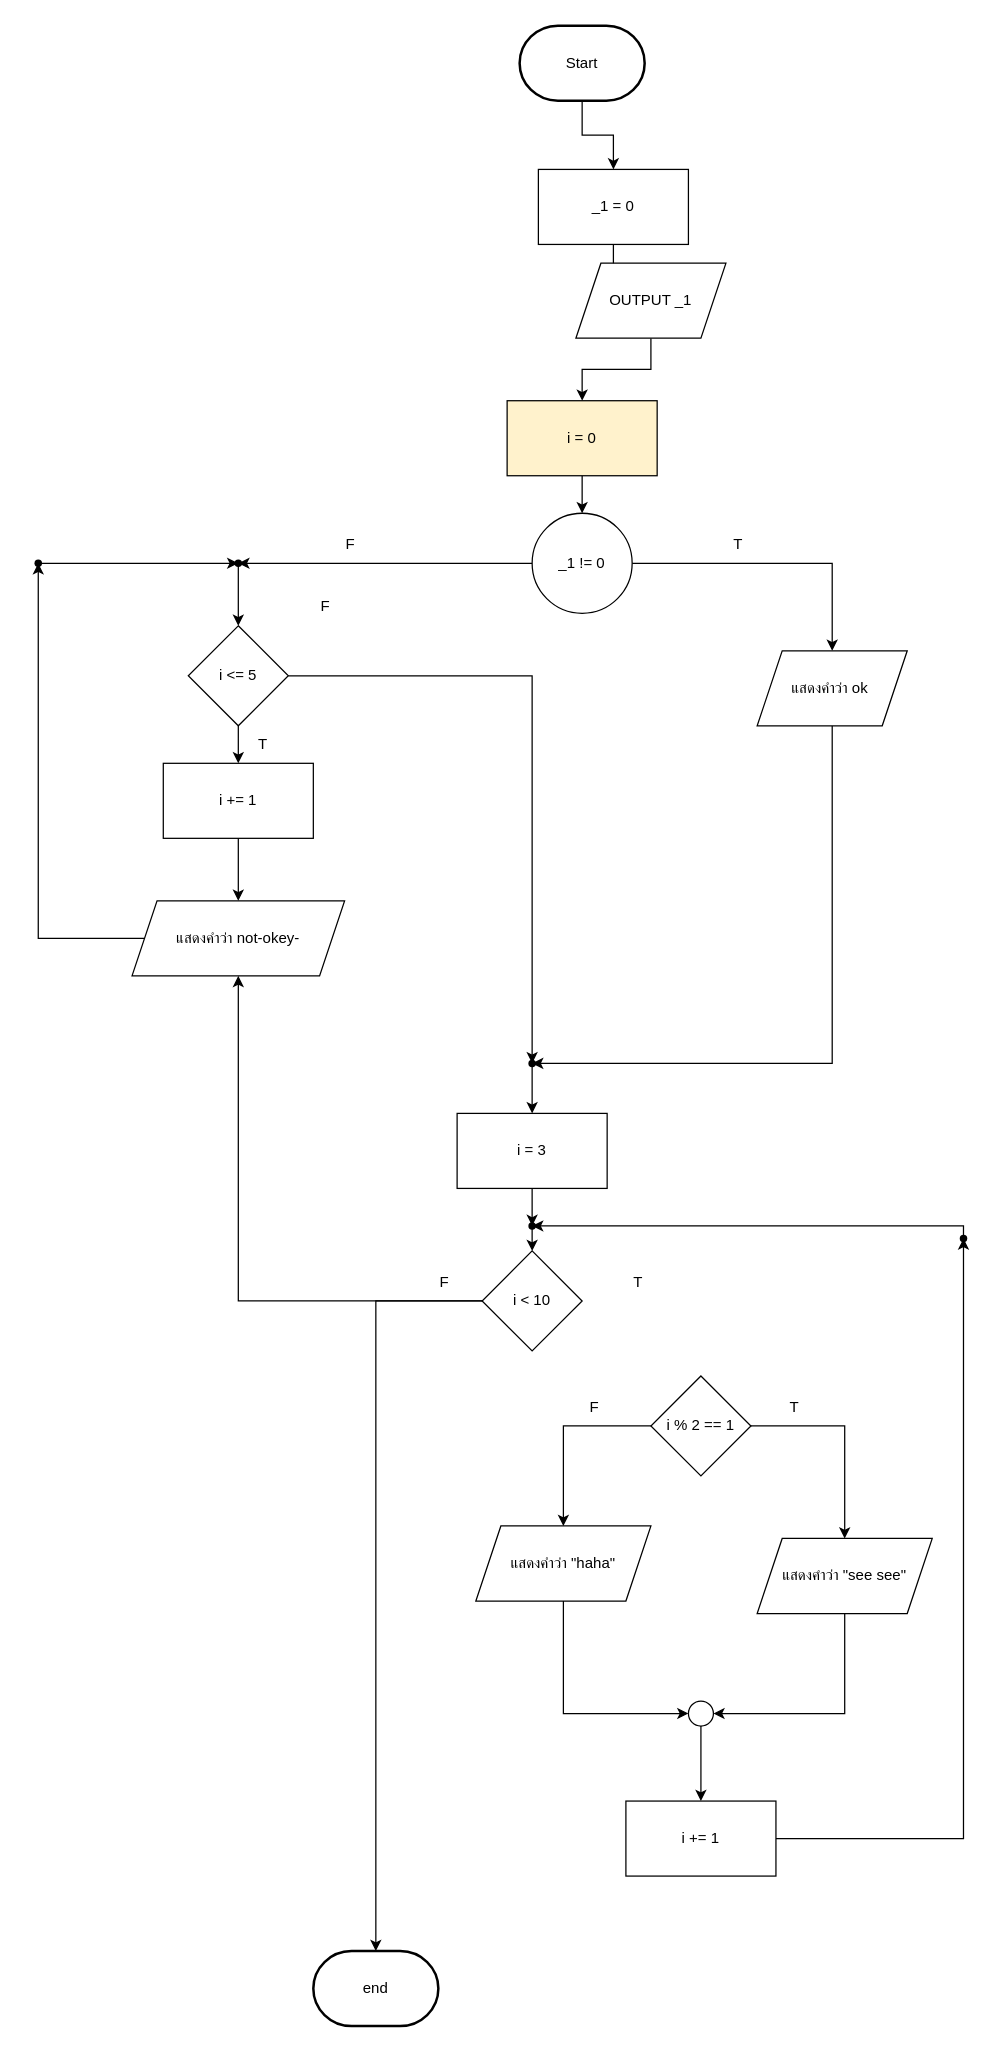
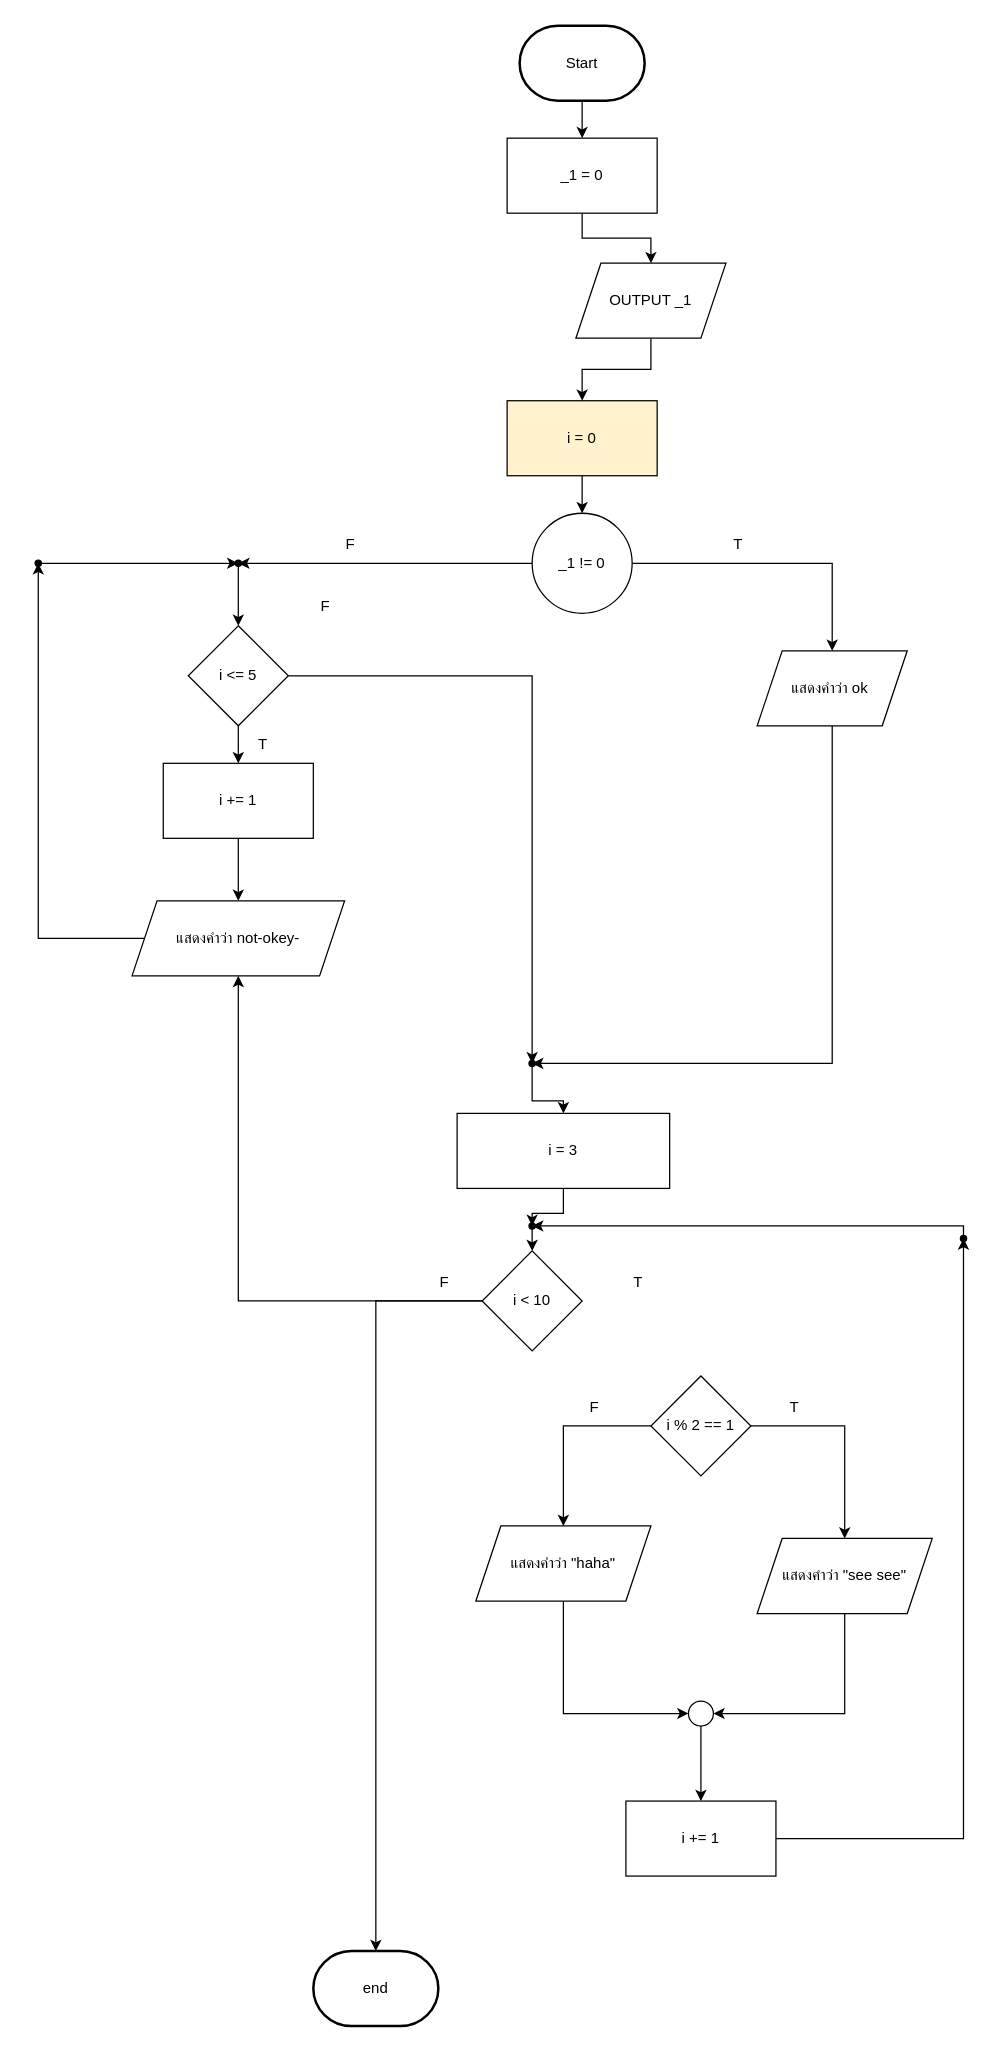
  <mxCell id="0" />
  <mxCell id="1" parent="0" />
  <mxCell id="2" value="" style="edgeStyle=orthogonalEdgeStyle;rounded=0;orthogonalLoop=1;jettySize=auto;html=1;" edge="1" parent="1" source="3" target="6"><mxGeometry relative="1" as="geometry" /></mxCell>
  <mxCell id="3" value="Start" style="strokeWidth=2;html=1;shape=mxgraph.flowchart.terminator;whiteSpace=wrap;" vertex="1" parent="1"><mxGeometry x="415" y="20" width="100" height="60" as="geometry" /></mxCell>
  <mxCell id="4" value="end" style="strokeWidth=2;html=1;shape=mxgraph.flowchart.terminator;whiteSpace=wrap;" vertex="1" parent="1"><mxGeometry x="250" y="1560" width="100" height="60" as="geometry" /></mxCell>
  <mxCell id="5" style="edgeStyle=orthogonalEdgeStyle;rounded=0;orthogonalLoop=1;jettySize=auto;html=1;" edge="1" parent="1" source="6" target="8"><mxGeometry relative="1" as="geometry" /></mxCell>
- <mxCell id="6" value="_1 = 0" style="rounded=0;whiteSpace=wrap;html=1;" vertex="1" parent="1"><mxGeometry x="430" y="135" width="120" height="60" as="geometry" /></mxCell>
+ <mxCell id="6" value="_1 = 0" style="rounded=0;whiteSpace=wrap;html=1;" vertex="1" parent="1"><mxGeometry x="405" y="110" width="120" height="60" as="geometry" /></mxCell>
  <mxCell id="7" style="edgeStyle=orthogonalEdgeStyle;rounded=0;orthogonalLoop=1;jettySize=auto;html=1;entryX=0.5;entryY=0;entryDx=0;entryDy=0;" edge="1" parent="1" source="8" target="20"><mxGeometry relative="1" as="geometry" /></mxCell>
  <mxCell id="8" value="OUTPUT _1" style="shape=parallelogram;perimeter=parallelogramPerimeter;whiteSpace=wrap;html=1;fixedSize=1;" vertex="1" parent="1"><mxGeometry x="460" y="210" width="120" height="60" as="geometry" /></mxCell>
  <mxCell id="9" style="edgeStyle=orthogonalEdgeStyle;rounded=0;orthogonalLoop=1;jettySize=auto;html=1;" edge="1" parent="1" source="10" target="31"><mxGeometry relative="1" as="geometry" /></mxCell>
  <mxCell id="10" value="_1 != 0" style="ellipse;whiteSpace=wrap;html=1;" vertex="1" parent="1"><mxGeometry x="425" y="410" width="80" height="80" as="geometry" /></mxCell>
  <mxCell id="11" style="edgeStyle=orthogonalEdgeStyle;rounded=0;orthogonalLoop=1;jettySize=auto;html=1;" edge="1" parent="1" source="13" target="47"><mxGeometry relative="1" as="geometry" /></mxCell>
  <mxCell id="12" value="" style="edgeStyle=orthogonalEdgeStyle;rounded=0;orthogonalLoop=1;jettySize=auto;html=1;" edge="1" parent="1" source="13" target="49"><mxGeometry relative="1" as="geometry" /></mxCell>
  <mxCell id="13" value="i &amp;lt;= 5" style="rhombus;whiteSpace=wrap;html=1;" vertex="1" parent="1"><mxGeometry x="150" y="500" width="80" height="80" as="geometry" /></mxCell>
  <mxCell id="14" value="" style="endArrow=classic;html=1;rounded=0;entryX=0.5;entryY=0;entryDx=0;entryDy=0;exitDx=0;exitDy=0;" edge="1" parent="1" source="53" target="13"><mxGeometry width="50" height="50" relative="1" as="geometry"><mxPoint x="305" y="500" as="sourcePoint" /><mxPoint x="355" y="450" as="targetPoint" /><Array as="points"><mxPoint x="190" y="450" /></Array></mxGeometry></mxCell>
  <mxCell id="15" style="edgeStyle=orthogonalEdgeStyle;rounded=0;orthogonalLoop=1;jettySize=auto;html=1;" edge="1" parent="1" source="49" target="22"><mxGeometry relative="1" as="geometry"><mxPoint x="425" y="850" as="sourcePoint" /></mxGeometry></mxCell>
  <mxCell id="16" value="" style="endArrow=classic;html=1;rounded=0;exitX=0.5;exitY=1;exitDx=0;exitDy=0;entryX=0.8;entryY=0.6;entryDx=0;entryDy=0;entryPerimeter=0;" edge="1" parent="1" source="31" target="49"><mxGeometry width="50" height="50" relative="1" as="geometry"><mxPoint x="665" y="570" as="sourcePoint" /><mxPoint x="435" y="840" as="targetPoint" /><Array as="points"><mxPoint x="665" y="850" /></Array></mxGeometry></mxCell>
  <mxCell id="17" value="" style="edgeStyle=orthogonalEdgeStyle;rounded=0;orthogonalLoop=1;jettySize=auto;html=1;" edge="1" parent="1" source="18" target="51"><mxGeometry relative="1" as="geometry" /></mxCell>
  <mxCell id="18" value="แสดงคำว่า not-okey-" style="shape=parallelogram;perimeter=parallelogramPerimeter;whiteSpace=wrap;html=1;fixedSize=1;" vertex="1" parent="1"><mxGeometry x="105" y="720" width="170" height="60" as="geometry" /></mxCell>
  <mxCell id="19" style="edgeStyle=orthogonalEdgeStyle;rounded=0;orthogonalLoop=1;jettySize=auto;html=1;" edge="1" parent="1" source="20" target="10"><mxGeometry relative="1" as="geometry" /></mxCell>
  <mxCell id="20" value="i = 0" style="rounded=0;whiteSpace=wrap;html=1;fillColor=#fff2cc;" vertex="1" parent="1"><mxGeometry x="405" y="320" width="120" height="60" as="geometry" /></mxCell>
  <mxCell id="21" style="edgeStyle=orthogonalEdgeStyle;rounded=0;orthogonalLoop=1;jettySize=auto;html=1;entryX=0.5;entryY=0;entryDx=0;entryDy=0;" edge="1" parent="1" source="57" target="25"><mxGeometry relative="1" as="geometry" /></mxCell>
- <mxCell id="22" value="i = 3" style="rounded=0;whiteSpace=wrap;html=1;" vertex="1" parent="1"><mxGeometry x="365" y="890" width="120" height="60" as="geometry" /></mxCell>
+ <mxCell id="22" value="i = 3" style="rounded=0;whiteSpace=wrap;html=1;" vertex="1" parent="1"><mxGeometry x="365" y="890" width="170" height="60" as="geometry" /></mxCell>
  <mxCell id="23" style="edgeStyle=orthogonalEdgeStyle;rounded=0;orthogonalLoop=1;jettySize=auto;html=1;" edge="1" parent="1" source="25" target="18"><mxGeometry relative="1" as="geometry" /></mxCell>
  <mxCell id="24" style="edgeStyle=orthogonalEdgeStyle;rounded=0;orthogonalLoop=1;jettySize=auto;html=1;entryX=0.5;entryY=0;entryDx=0;entryDy=0;entryPerimeter=0;" edge="1" parent="1" source="25" target="4"><mxGeometry relative="1" as="geometry"><Array as="points"><mxPoint x="300" y="1040" /><mxPoint x="300" y="1560" /></Array></mxGeometry></mxCell>
  <mxCell id="25" value="i &amp;lt; 10" style="rhombus;whiteSpace=wrap;html=1;" vertex="1" parent="1"><mxGeometry x="385" y="1000" width="80" height="80" as="geometry" /></mxCell>
  <mxCell id="26" style="edgeStyle=orthogonalEdgeStyle;rounded=0;orthogonalLoop=1;jettySize=auto;html=1;entryX=0.5;entryY=0;entryDx=0;entryDy=0;" edge="1" parent="1" source="28" target="30"><mxGeometry relative="1" as="geometry" /></mxCell>
  <mxCell id="27" style="edgeStyle=orthogonalEdgeStyle;rounded=0;orthogonalLoop=1;jettySize=auto;html=1;entryX=0.5;entryY=0;entryDx=0;entryDy=0;exitX=0;exitY=0.5;exitDx=0;exitDy=0;" edge="1" parent="1" source="28" target="33"><mxGeometry relative="1" as="geometry" /></mxCell>
  <mxCell id="28" value="i % 2 == 1" style="rhombus;whiteSpace=wrap;html=1;" vertex="1" parent="1"><mxGeometry x="520" y="1100" width="80" height="80" as="geometry" /></mxCell>
  <mxCell id="29" style="edgeStyle=orthogonalEdgeStyle;rounded=0;orthogonalLoop=1;jettySize=auto;html=1;entryX=1;entryY=0.5;entryDx=0;entryDy=0;exitX=0.5;exitY=1;exitDx=0;exitDy=0;" edge="1" parent="1" source="30" target="35"><mxGeometry relative="1" as="geometry" /></mxCell>
  <mxCell id="30" value="แสดงคำว่า &quot;see see&quot;" style="shape=parallelogram;perimeter=parallelogramPerimeter;whiteSpace=wrap;html=1;fixedSize=1;" vertex="1" parent="1"><mxGeometry x="605" y="1230" width="140" height="60" as="geometry" /></mxCell>
  <mxCell id="31" value="แสดงคำว่า ok&amp;nbsp;" style="shape=parallelogram;perimeter=parallelogramPerimeter;whiteSpace=wrap;html=1;fixedSize=1;" vertex="1" parent="1"><mxGeometry x="605" y="520" width="120" height="60" as="geometry" /></mxCell>
  <mxCell id="32" style="edgeStyle=orthogonalEdgeStyle;rounded=0;orthogonalLoop=1;jettySize=auto;html=1;entryX=0;entryY=0.5;entryDx=0;entryDy=0;exitX=0.5;exitY=1;exitDx=0;exitDy=0;" edge="1" parent="1" source="33" target="35"><mxGeometry relative="1" as="geometry" /></mxCell>
  <mxCell id="33" value="แสดงคำว่า &quot;haha&quot;" style="shape=parallelogram;perimeter=parallelogramPerimeter;whiteSpace=wrap;html=1;fixedSize=1;" vertex="1" parent="1"><mxGeometry x="380" y="1220" width="140" height="60" as="geometry" /></mxCell>
  <mxCell id="34" style="edgeStyle=orthogonalEdgeStyle;rounded=0;orthogonalLoop=1;jettySize=auto;html=1;entryX=0.5;entryY=0;entryDx=0;entryDy=0;" edge="1" parent="1" source="35" target="37"><mxGeometry relative="1" as="geometry" /></mxCell>
  <mxCell id="35" value="" style="ellipse;whiteSpace=wrap;html=1;aspect=fixed;" vertex="1" parent="1"><mxGeometry x="550" y="1360" width="20" height="20" as="geometry" /></mxCell>
  <mxCell id="36" value="" style="edgeStyle=orthogonalEdgeStyle;rounded=0;orthogonalLoop=1;jettySize=auto;html=1;" edge="1" parent="1" source="37" target="55"><mxGeometry relative="1" as="geometry" /></mxCell>
  <mxCell id="37" value="i += 1" style="rounded=0;whiteSpace=wrap;html=1;" vertex="1" parent="1"><mxGeometry x="500" y="1440" width="120" height="60" as="geometry" /></mxCell>
  <mxCell id="38" value="F" style="text;html=1;strokeColor=none;fillColor=none;align=center;verticalAlign=middle;whiteSpace=wrap;rounded=0;" vertex="1" parent="1"><mxGeometry x="230" y="470" width="60" height="30" as="geometry" /></mxCell>
  <mxCell id="39" value="T" style="text;html=1;strokeColor=none;fillColor=none;align=center;verticalAlign=middle;whiteSpace=wrap;rounded=0;" vertex="1" parent="1"><mxGeometry x="180" y="580" width="60" height="30" as="geometry" /></mxCell>
  <mxCell id="40" value="T" style="text;html=1;strokeColor=none;fillColor=none;align=center;verticalAlign=middle;whiteSpace=wrap;rounded=0;" vertex="1" parent="1"><mxGeometry x="560" y="420" width="60" height="30" as="geometry" /></mxCell>
  <mxCell id="41" value="F" style="text;html=1;strokeColor=none;fillColor=none;align=center;verticalAlign=middle;whiteSpace=wrap;rounded=0;" vertex="1" parent="1"><mxGeometry x="250" y="420" width="60" height="30" as="geometry" /></mxCell>
  <mxCell id="42" value="T" style="text;html=1;strokeColor=none;fillColor=none;align=center;verticalAlign=middle;whiteSpace=wrap;rounded=0;" vertex="1" parent="1"><mxGeometry x="605" y="1110" width="60" height="30" as="geometry" /></mxCell>
  <mxCell id="43" value="F" style="text;html=1;strokeColor=none;fillColor=none;align=center;verticalAlign=middle;whiteSpace=wrap;rounded=0;" vertex="1" parent="1"><mxGeometry x="445" y="1110" width="60" height="30" as="geometry" /></mxCell>
  <mxCell id="44" value="T" style="text;html=1;strokeColor=none;fillColor=none;align=center;verticalAlign=middle;whiteSpace=wrap;rounded=0;" vertex="1" parent="1"><mxGeometry x="480" y="1010" width="60" height="30" as="geometry" /></mxCell>
  <mxCell id="45" value="F" style="text;html=1;strokeColor=none;fillColor=none;align=center;verticalAlign=middle;whiteSpace=wrap;rounded=0;" vertex="1" parent="1"><mxGeometry x="325" y="1010" width="60" height="30" as="geometry" /></mxCell>
  <mxCell id="46" style="edgeStyle=orthogonalEdgeStyle;rounded=0;orthogonalLoop=1;jettySize=auto;html=1;" edge="1" parent="1" source="47" target="18"><mxGeometry relative="1" as="geometry" /></mxCell>
  <mxCell id="47" value="i += 1" style="rounded=0;whiteSpace=wrap;html=1;" vertex="1" parent="1"><mxGeometry x="130" y="610" width="120" height="60" as="geometry" /></mxCell>
  <mxCell id="48" value="" style="edgeStyle=orthogonalEdgeStyle;rounded=0;orthogonalLoop=1;jettySize=auto;html=1;" edge="1" parent="1" target="49"><mxGeometry relative="1" as="geometry"><mxPoint x="425" y="850" as="sourcePoint" /><mxPoint x="425" y="890" as="targetPoint" /></mxGeometry></mxCell>
  <mxCell id="49" value="" style="shape=waypoint;sketch=0;size=6;pointerEvents=1;points=[];fillColor=default;resizable=0;rotatable=0;perimeter=centerPerimeter;snapToPoint=1;" vertex="1" parent="1"><mxGeometry x="415" y="840" width="20" height="20" as="geometry" /></mxCell>
  <mxCell id="50" value="" style="edgeStyle=orthogonalEdgeStyle;rounded=0;orthogonalLoop=1;jettySize=auto;html=1;" edge="1" parent="1" source="51" target="53"><mxGeometry relative="1" as="geometry" /></mxCell>
  <mxCell id="51" value="" style="shape=waypoint;sketch=0;size=6;pointerEvents=1;points=[];fillColor=default;resizable=0;rotatable=0;perimeter=centerPerimeter;snapToPoint=1;" vertex="1" parent="1"><mxGeometry x="20" y="440" width="20" height="20" as="geometry" /></mxCell>
  <mxCell id="52" value="" style="endArrow=classic;html=1;rounded=0;entryDx=0;entryDy=0;exitX=0;exitY=0.5;exitDx=0;exitDy=0;" edge="1" parent="1" source="10" target="53"><mxGeometry width="50" height="50" relative="1" as="geometry"><mxPoint x="425" y="450" as="sourcePoint" /><mxPoint x="190" y="500" as="targetPoint" /><Array as="points" /></mxGeometry></mxCell>
  <mxCell id="53" value="" style="shape=waypoint;sketch=0;size=6;pointerEvents=1;points=[];fillColor=default;resizable=0;rotatable=0;perimeter=centerPerimeter;snapToPoint=1;" vertex="1" parent="1"><mxGeometry x="180" y="440" width="20" height="20" as="geometry" /></mxCell>
  <mxCell id="54" value="" style="edgeStyle=orthogonalEdgeStyle;rounded=0;orthogonalLoop=1;jettySize=auto;html=1;" edge="1" parent="1" source="55" target="57"><mxGeometry relative="1" as="geometry"><Array as="points"><mxPoint x="770" y="980" /></Array></mxGeometry></mxCell>
  <mxCell id="55" value="" style="shape=waypoint;sketch=0;size=6;pointerEvents=1;points=[];fillColor=default;resizable=0;rotatable=0;perimeter=centerPerimeter;snapToPoint=1;rounded=0;" vertex="1" parent="1"><mxGeometry x="760" y="980" width="20" height="20" as="geometry" /></mxCell>
  <mxCell id="56" value="" style="edgeStyle=orthogonalEdgeStyle;rounded=0;orthogonalLoop=1;jettySize=auto;html=1;entryDx=0;entryDy=0;" edge="1" parent="1" source="22" target="57"><mxGeometry relative="1" as="geometry"><mxPoint x="425" y="950" as="sourcePoint" /><mxPoint x="425" y="1000" as="targetPoint" /></mxGeometry></mxCell>
  <mxCell id="57" value="" style="shape=waypoint;sketch=0;size=6;pointerEvents=1;points=[];fillColor=default;resizable=0;rotatable=0;perimeter=centerPerimeter;snapToPoint=1;rounded=0;" vertex="1" parent="1"><mxGeometry x="415" y="970" width="20" height="20" as="geometry" /></mxCell>
